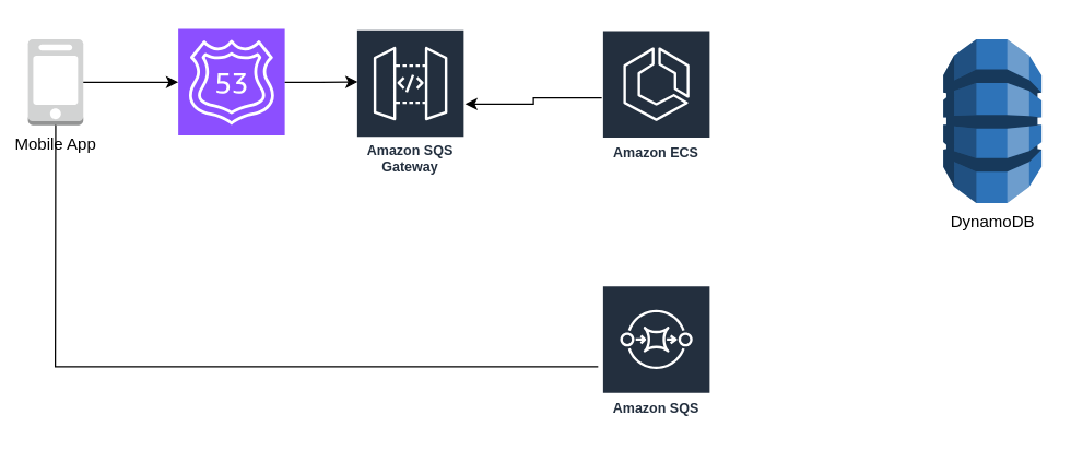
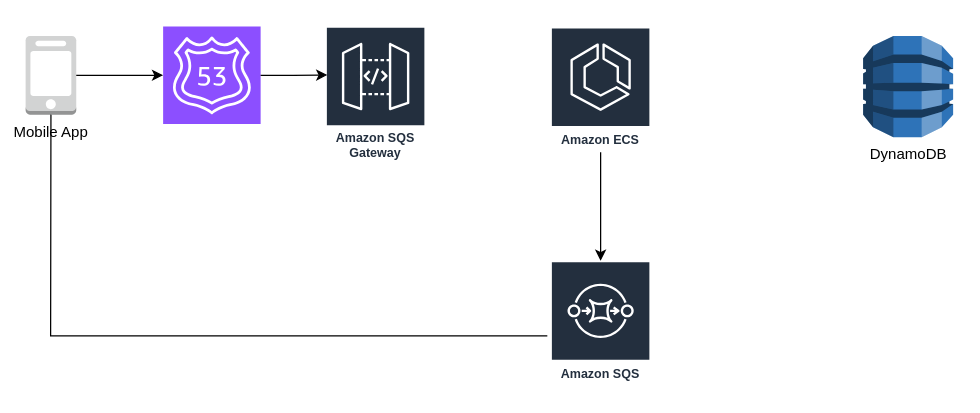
  <mxCell id="0" />
  <mxCell id="1" parent="0" />
  <mxCell id="2" value="Mobile App" style="outlineConnect=0;dashed=0;verticalLabelPosition=bottom;verticalAlign=top;align=center;html=1;shape=mxgraph.aws3.mobile_client;fillColor=#D2D3D3;gradientColor=none;" vertex="1" parent="1"><mxGeometry x="20" y="28" width="40.5" height="63" as="geometry" /></mxCell>
  <mxCell id="3" value="Amazon SQS Gateway" style="sketch=0;outlineConnect=0;fontColor=#232F3E;gradientColor=none;strokeColor=#ffffff;fillColor=#232F3E;dashed=0;verticalLabelPosition=middle;verticalAlign=bottom;align=center;html=1;whiteSpace=wrap;fontSize=10;fontStyle=1;spacing=3;shape=mxgraph.aws4.productIcon;prIcon=mxgraph.aws4.api_gateway;" vertex="1" parent="1"><mxGeometry x="260" y="20.5" width="80" height="110" as="geometry" /></mxCell>
  <mxCell id="4" value="" style="sketch=0;points=[[0,0,0],[0.25,0,0],[0.5,0,0],[0.75,0,0],[1,0,0],[0,1,0],[0.25,1,0],[0.5,1,0],[0.75,1,0],[1,1,0],[0,0.25,0],[0,0.5,0],[0,0.75,0],[1,0.25,0],[1,0.5,0],[1,0.75,0]];outlineConnect=0;fontColor=#232F3E;fillColor=#8C4FFF;strokeColor=#ffffff;dashed=0;verticalLabelPosition=bottom;verticalAlign=top;align=center;html=1;fontSize=12;fontStyle=0;aspect=fixed;shape=mxgraph.aws4.resourceIcon;resIcon=mxgraph.aws4.route_53;" vertex="1" parent="1"><mxGeometry x="130" y="20.5" width="78" height="78" as="geometry" /></mxCell>
  <mxCell id="5" style="edgeStyle=orthogonalEdgeStyle;rounded=0;orthogonalLoop=1;jettySize=auto;html=1;exitX=1;exitY=0.5;exitDx=0;exitDy=0;exitPerimeter=0;entryX=0;entryY=0.5;entryDx=0;entryDy=0;entryPerimeter=0;" edge="1" parent="1" source="2" target="4"><mxGeometry relative="1" as="geometry" /></mxCell>
  <mxCell id="6" style="edgeStyle=orthogonalEdgeStyle;rounded=0;orthogonalLoop=1;jettySize=auto;html=1;exitX=1;exitY=0.5;exitDx=0;exitDy=0;exitPerimeter=0;entryX=0.017;entryY=0.353;entryDx=0;entryDy=0;entryPerimeter=0;" edge="1" parent="1" source="4" target="3"><mxGeometry relative="1" as="geometry" /></mxCell>
- <mxCell id="7" value="DynamoDB" style="outlineConnect=0;dashed=0;verticalLabelPosition=bottom;verticalAlign=top;align=center;html=1;shape=mxgraph.aws3.dynamo_db;fillColor=#2E73B8;gradientColor=none;" vertex="1" parent="1"><mxGeometry x="690" y="28" width="72" height="120" as="geometry" /></mxCell>
+ <mxCell id="7" value="DynamoDB" style="outlineConnect=0;dashed=0;verticalLabelPosition=bottom;verticalAlign=top;align=center;html=1;shape=mxgraph.aws3.dynamo_db;fillColor=#2E73B8;gradientColor=none;" vertex="1" parent="1"><mxGeometry x="690" y="28" width="72" height="81" as="geometry" /></mxCell>
  <mxCell id="8" value="Amazon ECS" style="sketch=0;outlineConnect=0;fontColor=#232F3E;gradientColor=none;strokeColor=#ffffff;fillColor=#232F3E;dashed=0;verticalLabelPosition=middle;verticalAlign=bottom;align=center;html=1;whiteSpace=wrap;fontSize=10;fontStyle=1;spacing=3;shape=mxgraph.aws4.productIcon;prIcon=mxgraph.aws4.ecs;" vertex="1" parent="1"><mxGeometry x="440" y="21" width="80" height="100" as="geometry" /></mxCell>
  <mxCell id="9" value="Amazon SQS" style="sketch=0;outlineConnect=0;fontColor=#232F3E;gradientColor=none;strokeColor=#ffffff;fillColor=#232F3E;dashed=0;verticalLabelPosition=middle;verticalAlign=bottom;align=center;html=1;whiteSpace=wrap;fontSize=10;fontStyle=1;spacing=3;shape=mxgraph.aws4.productIcon;prIcon=mxgraph.aws4.sqs;" vertex="1" parent="1"><mxGeometry x="440" y="208" width="80" height="100" as="geometry" /></mxCell>
- <mxCell id="10" style="edgeStyle=orthogonalEdgeStyle;rounded=0;orthogonalLoop=1;jettySize=auto;html=1;" edge="1" parent="1" source="8" target="3"><mxGeometry relative="1" as="geometry"><mxPoint x="218" y="70" as="sourcePoint" /><mxPoint x="271" y="69" as="targetPoint" /></mxGeometry></mxCell>
+ <mxCell id="10" style="edgeStyle=orthogonalEdgeStyle;rounded=0;orthogonalLoop=1;jettySize=auto;html=1;" edge="1" parent="1" source="8" target="9"><mxGeometry relative="1" as="geometry"><mxPoint x="218" y="70" as="sourcePoint" /><mxPoint x="271" y="69" as="targetPoint" /></mxGeometry></mxCell>
  <mxCell id="11" value="" style="endArrow=none;html=1;rounded=0;entryX=0.5;entryY=1;entryDx=0;entryDy=0;entryPerimeter=0;exitX=-0.033;exitY=0.6;exitDx=0;exitDy=0;exitPerimeter=0;" edge="1" parent="1" source="9" target="2"><mxGeometry width="50" height="50" relative="1" as="geometry"><mxPoint x="340" y="108" as="sourcePoint" /><mxPoint x="390" y="58" as="targetPoint" /><Array as="points"><mxPoint x="40" y="268" /></Array></mxGeometry></mxCell>
